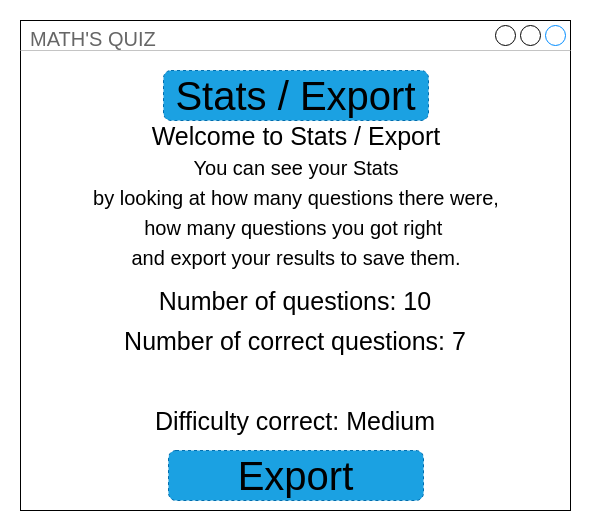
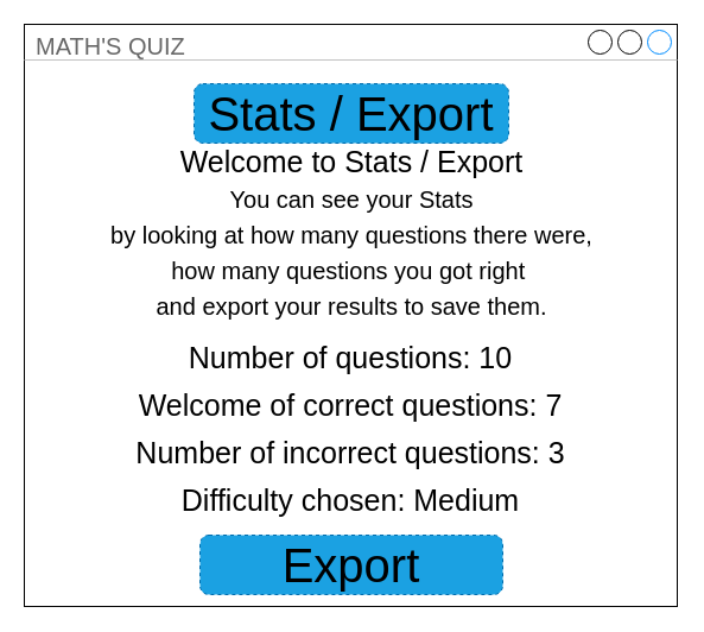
  <mxCell id="0" />
  <mxCell id="1" parent="0" />
  <mxCell id="2" value="MATH'S QUIZ" style="strokeWidth=1;shadow=0;dashed=0;align=center;html=1;shape=mxgraph.mockup.containers.window;align=left;verticalAlign=top;spacingLeft=8;strokeColor2=#008cff;strokeColor3=#c4c4c4;fontColor=#666666;mainText=;fontSize=20;labelBackgroundColor=none;" parent="1" vertex="1"><mxGeometry x="20" y="20" width="550" height="490" as="geometry" /></mxCell>
  <mxCell id="3" value="Stats / Export" style="rounded=1;whiteSpace=wrap;html=1;fontSize=40;fillColor=#1ba1e2;strokeColor=#006EAF;fontColor=#000000;dashed=1;" vertex="1" parent="1"><mxGeometry x="163" y="70" width="265" height="50" as="geometry" /></mxCell>
  <mxCell id="4" value="Welcome to Stats / Export&lt;br style=&quot;font-size: 20px&quot;&gt;&lt;span style=&quot;font-size: 20px&quot;&gt;You can see your Stats&lt;br&gt;by looking at how many questions there were,&lt;br&gt;how many questions you got right&amp;nbsp;&lt;br&gt;and export your results to save them.&lt;br&gt;&lt;/span&gt;" style="text;html=1;strokeColor=none;fillColor=none;align=center;verticalAlign=middle;whiteSpace=wrap;rounded=0;fontSize=25;fontColor=#000000;" vertex="1" parent="1"><mxGeometry x="20.5" y="160" width="550" height="70" as="geometry" /></mxCell>
  <mxCell id="5" value="Number of questions: 10" style="text;html=1;strokeColor=none;fillColor=none;align=center;verticalAlign=middle;whiteSpace=wrap;rounded=0;fontSize=25;fontColor=#000000;" vertex="1" parent="1"><mxGeometry x="20" y="290" width="550" height="20" as="geometry" /></mxCell>
- <mxCell id="6" value="Number of correct questions: 7" style="text;html=1;strokeColor=none;fillColor=none;align=center;verticalAlign=middle;whiteSpace=wrap;rounded=0;fontSize=25;fontColor=#000000;" vertex="1" parent="1"><mxGeometry x="20" y="330" width="550" height="20" as="geometry" /></mxCell>
- <mxCell id="8" value="Difficulty correct: Medium" style="text;html=1;strokeColor=none;fillColor=none;align=center;verticalAlign=middle;whiteSpace=wrap;rounded=0;fontSize=25;fontColor=#000000;" vertex="1" parent="1"><mxGeometry x="20" y="410" width="550" height="20" as="geometry" /></mxCell>
+ <mxCell id="6" value="Welcome of correct questions: 7" style="text;html=1;strokeColor=none;fillColor=none;align=center;verticalAlign=middle;whiteSpace=wrap;rounded=0;fontSize=25;fontColor=#000000;" vertex="1" parent="1"><mxGeometry x="20" y="330" width="550" height="20" as="geometry" /></mxCell>
+ <mxCell id="7" value="Number of incorrect questions: 3" style="text;html=1;strokeColor=none;fillColor=none;align=center;verticalAlign=middle;whiteSpace=wrap;rounded=0;fontSize=25;fontColor=#000000;" vertex="1" parent="1"><mxGeometry x="20" y="370" width="550" height="20" as="geometry" /></mxCell>
+ <mxCell id="8" value="Difficulty chosen: Medium" style="text;html=1;strokeColor=none;fillColor=none;align=center;verticalAlign=middle;whiteSpace=wrap;rounded=0;fontSize=25;fontColor=#000000;" vertex="1" parent="1"><mxGeometry x="20" y="410" width="550" height="20" as="geometry" /></mxCell>
  <mxCell id="9" value="Export" style="rounded=1;whiteSpace=wrap;html=1;fontSize=40;fontColor=#000000;fillColor=#1ba1e2;strokeColor=#006EAF;dashed=1;" vertex="1" parent="1"><mxGeometry x="168" y="450" width="255" height="50" as="geometry" /></mxCell>
